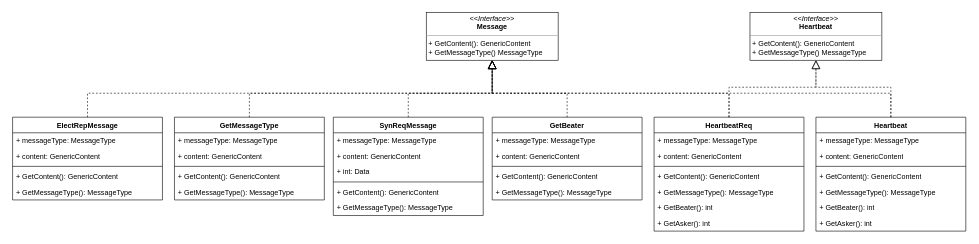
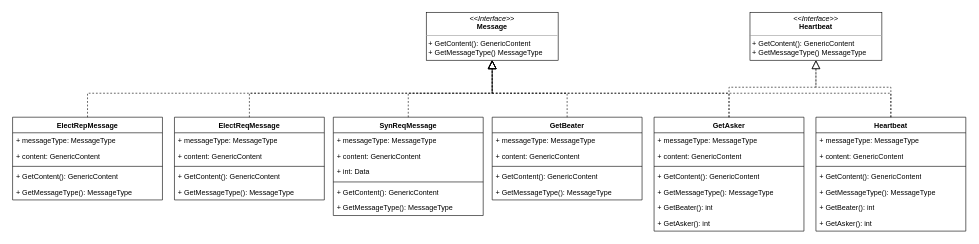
  <mxCell id="0" />
  <mxCell id="1" parent="0" />
  <mxCell id="2" value="&lt;p style=&quot;margin:0px;margin-top:4px;text-align:center;&quot;&gt;&lt;i&gt;&amp;lt;&amp;lt;Interface&amp;gt;&amp;gt;&lt;/i&gt;&lt;br&gt;&lt;b&gt;Message&lt;/b&gt;&lt;/p&gt;&lt;hr size=&quot;1&quot;&gt;&lt;p style=&quot;margin:0px;margin-left:4px;&quot;&gt;&lt;/p&gt;&lt;p style=&quot;margin:0px;margin-left:4px;&quot;&gt;+ GetContent(): GenericContent&lt;br&gt;+ GetMessageType() MessageType&lt;/p&gt;" style="verticalAlign=top;align=left;overflow=fill;fontSize=12;fontFamily=Helvetica;html=1;whiteSpace=wrap;" vertex="1" parent="1"><mxGeometry x="710" y="20" width="220" height="80" as="geometry" /></mxCell>
  <mxCell id="3" value="SynReqMessage" style="swimlane;fontStyle=1;align=center;verticalAlign=top;childLayout=stackLayout;horizontal=1;startSize=26;horizontalStack=0;resizeParent=1;resizeParentMax=0;resizeLast=0;collapsible=1;marginBottom=0;whiteSpace=wrap;html=1;" vertex="1" parent="1"><mxGeometry x="555" y="195" width="250" height="164" as="geometry" /></mxCell>
  <mxCell id="4" value="+ messageType: MessageType" style="text;strokeColor=none;fillColor=none;align=left;verticalAlign=top;spacingLeft=4;spacingRight=4;overflow=hidden;rotatable=0;points=[[0,0.5],[1,0.5]];portConstraint=eastwest;whiteSpace=wrap;html=1;" vertex="1" parent="3"><mxGeometry y="26" width="250" height="26" as="geometry" /></mxCell>
  <mxCell id="5" value="+ content: GenericContent" style="text;strokeColor=none;fillColor=none;align=left;verticalAlign=top;spacingLeft=4;spacingRight=4;overflow=hidden;rotatable=0;points=[[0,0.5],[1,0.5]];portConstraint=eastwest;whiteSpace=wrap;html=1;" vertex="1" parent="3"><mxGeometry y="52" width="250" height="26" as="geometry" /></mxCell>
  <mxCell id="6" value="+ int: Data" style="text;strokeColor=none;fillColor=none;align=left;verticalAlign=top;spacingLeft=4;spacingRight=4;overflow=hidden;rotatable=0;points=[[0,0.5],[1,0.5]];portConstraint=eastwest;whiteSpace=wrap;html=1;" vertex="1" parent="3"><mxGeometry y="78" width="250" height="26" as="geometry" /></mxCell>
  <mxCell id="7" value="" style="line;strokeWidth=1;fillColor=none;align=left;verticalAlign=middle;spacingTop=-1;spacingLeft=3;spacingRight=3;rotatable=0;labelPosition=right;points=[];portConstraint=eastwest;strokeColor=inherit;" vertex="1" parent="3"><mxGeometry y="104" width="250" height="8" as="geometry" /></mxCell>
  <mxCell id="8" value="+ GetContent(): GenericContent" style="text;strokeColor=none;fillColor=none;align=left;verticalAlign=top;spacingLeft=4;spacingRight=4;overflow=hidden;rotatable=0;points=[[0,0.5],[1,0.5]];portConstraint=eastwest;whiteSpace=wrap;html=1;" vertex="1" parent="3"><mxGeometry y="112" width="250" height="26" as="geometry" /></mxCell>
  <mxCell id="9" value="+ GetMessageType(): MessageType" style="text;strokeColor=none;fillColor=none;align=left;verticalAlign=top;spacingLeft=4;spacingRight=4;overflow=hidden;rotatable=0;points=[[0,0.5],[1,0.5]];portConstraint=eastwest;whiteSpace=wrap;html=1;" vertex="1" parent="3"><mxGeometry y="138" width="250" height="26" as="geometry" /></mxCell>
- <mxCell id="10" value="GetMessageType" style="swimlane;fontStyle=1;align=center;verticalAlign=top;childLayout=stackLayout;horizontal=1;startSize=26;horizontalStack=0;resizeParent=1;resizeParentMax=0;resizeLast=0;collapsible=1;marginBottom=0;whiteSpace=wrap;html=1;" vertex="1" parent="1"><mxGeometry x="290" y="195" width="250" height="138" as="geometry" /></mxCell>
+ <mxCell id="10" value="ElectReqMessage" style="swimlane;fontStyle=1;align=center;verticalAlign=top;childLayout=stackLayout;horizontal=1;startSize=26;horizontalStack=0;resizeParent=1;resizeParentMax=0;resizeLast=0;collapsible=1;marginBottom=0;whiteSpace=wrap;html=1;" vertex="1" parent="1"><mxGeometry x="290" y="195" width="250" height="138" as="geometry" /></mxCell>
  <mxCell id="11" value="+ messageType: MessageType" style="text;strokeColor=none;fillColor=none;align=left;verticalAlign=top;spacingLeft=4;spacingRight=4;overflow=hidden;rotatable=0;points=[[0,0.5],[1,0.5]];portConstraint=eastwest;whiteSpace=wrap;html=1;" vertex="1" parent="10"><mxGeometry y="26" width="250" height="26" as="geometry" /></mxCell>
  <mxCell id="12" value="+ content: GenericContent" style="text;strokeColor=none;fillColor=none;align=left;verticalAlign=top;spacingLeft=4;spacingRight=4;overflow=hidden;rotatable=0;points=[[0,0.5],[1,0.5]];portConstraint=eastwest;whiteSpace=wrap;html=1;" vertex="1" parent="10"><mxGeometry y="52" width="250" height="26" as="geometry" /></mxCell>
  <mxCell id="13" value="" style="line;strokeWidth=1;fillColor=none;align=left;verticalAlign=middle;spacingTop=-1;spacingLeft=3;spacingRight=3;rotatable=0;labelPosition=right;points=[];portConstraint=eastwest;strokeColor=inherit;" vertex="1" parent="10"><mxGeometry y="78" width="250" height="8" as="geometry" /></mxCell>
  <mxCell id="14" value="+ GetContent(): GenericContent" style="text;strokeColor=none;fillColor=none;align=left;verticalAlign=top;spacingLeft=4;spacingRight=4;overflow=hidden;rotatable=0;points=[[0,0.5],[1,0.5]];portConstraint=eastwest;whiteSpace=wrap;html=1;" vertex="1" parent="10"><mxGeometry y="86" width="250" height="26" as="geometry" /></mxCell>
  <mxCell id="15" value="+ GetMessageType(): MessageType" style="text;strokeColor=none;fillColor=none;align=left;verticalAlign=top;spacingLeft=4;spacingRight=4;overflow=hidden;rotatable=0;points=[[0,0.5],[1,0.5]];portConstraint=eastwest;whiteSpace=wrap;html=1;" vertex="1" parent="10"><mxGeometry y="112" width="250" height="26" as="geometry" /></mxCell>
  <mxCell id="16" value="ElectRepMessage" style="swimlane;fontStyle=1;align=center;verticalAlign=top;childLayout=stackLayout;horizontal=1;startSize=26;horizontalStack=0;resizeParent=1;resizeParentMax=0;resizeLast=0;collapsible=1;marginBottom=0;whiteSpace=wrap;html=1;" vertex="1" parent="1"><mxGeometry x="20" y="195" width="250" height="138" as="geometry" /></mxCell>
  <mxCell id="17" value="+ messageType: MessageType" style="text;strokeColor=none;fillColor=none;align=left;verticalAlign=top;spacingLeft=4;spacingRight=4;overflow=hidden;rotatable=0;points=[[0,0.5],[1,0.5]];portConstraint=eastwest;whiteSpace=wrap;html=1;" vertex="1" parent="16"><mxGeometry y="26" width="250" height="26" as="geometry" /></mxCell>
  <mxCell id="18" value="+ content: GenericContent" style="text;strokeColor=none;fillColor=none;align=left;verticalAlign=top;spacingLeft=4;spacingRight=4;overflow=hidden;rotatable=0;points=[[0,0.5],[1,0.5]];portConstraint=eastwest;whiteSpace=wrap;html=1;" vertex="1" parent="16"><mxGeometry y="52" width="250" height="26" as="geometry" /></mxCell>
  <mxCell id="19" value="" style="line;strokeWidth=1;fillColor=none;align=left;verticalAlign=middle;spacingTop=-1;spacingLeft=3;spacingRight=3;rotatable=0;labelPosition=right;points=[];portConstraint=eastwest;strokeColor=inherit;" vertex="1" parent="16"><mxGeometry y="78" width="250" height="8" as="geometry" /></mxCell>
  <mxCell id="20" value="+ GetContent(): GenericContent" style="text;strokeColor=none;fillColor=none;align=left;verticalAlign=top;spacingLeft=4;spacingRight=4;overflow=hidden;rotatable=0;points=[[0,0.5],[1,0.5]];portConstraint=eastwest;whiteSpace=wrap;html=1;" vertex="1" parent="16"><mxGeometry y="86" width="250" height="26" as="geometry" /></mxCell>
  <mxCell id="21" value="+ GetMessageType(): MessageType" style="text;strokeColor=none;fillColor=none;align=left;verticalAlign=top;spacingLeft=4;spacingRight=4;overflow=hidden;rotatable=0;points=[[0,0.5],[1,0.5]];portConstraint=eastwest;whiteSpace=wrap;html=1;" vertex="1" parent="16"><mxGeometry y="112" width="250" height="26" as="geometry" /></mxCell>
  <mxCell id="22" value="GetBeater" style="swimlane;fontStyle=1;align=center;verticalAlign=top;childLayout=stackLayout;horizontal=1;startSize=26;horizontalStack=0;resizeParent=1;resizeParentMax=0;resizeLast=0;collapsible=1;marginBottom=0;whiteSpace=wrap;html=1;" vertex="1" parent="1"><mxGeometry x="820" y="195" width="250" height="138" as="geometry" /></mxCell>
  <mxCell id="23" value="+ messageType: MessageType" style="text;strokeColor=none;fillColor=none;align=left;verticalAlign=top;spacingLeft=4;spacingRight=4;overflow=hidden;rotatable=0;points=[[0,0.5],[1,0.5]];portConstraint=eastwest;whiteSpace=wrap;html=1;" vertex="1" parent="22"><mxGeometry y="26" width="250" height="26" as="geometry" /></mxCell>
  <mxCell id="24" value="+ content: GenericContent" style="text;strokeColor=none;fillColor=none;align=left;verticalAlign=top;spacingLeft=4;spacingRight=4;overflow=hidden;rotatable=0;points=[[0,0.5],[1,0.5]];portConstraint=eastwest;whiteSpace=wrap;html=1;" vertex="1" parent="22"><mxGeometry y="52" width="250" height="26" as="geometry" /></mxCell>
  <mxCell id="25" value="" style="line;strokeWidth=1;fillColor=none;align=left;verticalAlign=middle;spacingTop=-1;spacingLeft=3;spacingRight=3;rotatable=0;labelPosition=right;points=[];portConstraint=eastwest;strokeColor=inherit;" vertex="1" parent="22"><mxGeometry y="78" width="250" height="8" as="geometry" /></mxCell>
  <mxCell id="26" value="+ GetContent(): GenericContent" style="text;strokeColor=none;fillColor=none;align=left;verticalAlign=top;spacingLeft=4;spacingRight=4;overflow=hidden;rotatable=0;points=[[0,0.5],[1,0.5]];portConstraint=eastwest;whiteSpace=wrap;html=1;" vertex="1" parent="22"><mxGeometry y="86" width="250" height="26" as="geometry" /></mxCell>
  <mxCell id="27" value="+ GetMessageType(): MessageType" style="text;strokeColor=none;fillColor=none;align=left;verticalAlign=top;spacingLeft=4;spacingRight=4;overflow=hidden;rotatable=0;points=[[0,0.5],[1,0.5]];portConstraint=eastwest;whiteSpace=wrap;html=1;" vertex="1" parent="22"><mxGeometry y="112" width="250" height="26" as="geometry" /></mxCell>
- <mxCell id="28" value="HeartbeatReq" style="swimlane;fontStyle=1;align=center;verticalAlign=top;childLayout=stackLayout;horizontal=1;startSize=26;horizontalStack=0;resizeParent=1;resizeParentMax=0;resizeLast=0;collapsible=1;marginBottom=0;whiteSpace=wrap;html=1;" vertex="1" parent="1"><mxGeometry x="1090" y="195" width="250" height="190" as="geometry" /></mxCell>
+ <mxCell id="28" value="GetAsker" style="swimlane;fontStyle=1;align=center;verticalAlign=top;childLayout=stackLayout;horizontal=1;startSize=26;horizontalStack=0;resizeParent=1;resizeParentMax=0;resizeLast=0;collapsible=1;marginBottom=0;whiteSpace=wrap;html=1;" vertex="1" parent="1"><mxGeometry x="1090" y="195" width="250" height="190" as="geometry" /></mxCell>
  <mxCell id="29" value="+ messageType: MessageType" style="text;strokeColor=none;fillColor=none;align=left;verticalAlign=top;spacingLeft=4;spacingRight=4;overflow=hidden;rotatable=0;points=[[0,0.5],[1,0.5]];portConstraint=eastwest;whiteSpace=wrap;html=1;" vertex="1" parent="28"><mxGeometry y="26" width="250" height="26" as="geometry" /></mxCell>
  <mxCell id="30" value="+ content: GenericContent" style="text;strokeColor=none;fillColor=none;align=left;verticalAlign=top;spacingLeft=4;spacingRight=4;overflow=hidden;rotatable=0;points=[[0,0.5],[1,0.5]];portConstraint=eastwest;whiteSpace=wrap;html=1;" vertex="1" parent="28"><mxGeometry y="52" width="250" height="26" as="geometry" /></mxCell>
  <mxCell id="31" value="" style="line;strokeWidth=1;fillColor=none;align=left;verticalAlign=middle;spacingTop=-1;spacingLeft=3;spacingRight=3;rotatable=0;labelPosition=right;points=[];portConstraint=eastwest;strokeColor=inherit;" vertex="1" parent="28"><mxGeometry y="78" width="250" height="8" as="geometry" /></mxCell>
  <mxCell id="32" value="+ GetContent(): GenericContent" style="text;strokeColor=none;fillColor=none;align=left;verticalAlign=top;spacingLeft=4;spacingRight=4;overflow=hidden;rotatable=0;points=[[0,0.5],[1,0.5]];portConstraint=eastwest;whiteSpace=wrap;html=1;" vertex="1" parent="28"><mxGeometry y="86" width="250" height="26" as="geometry" /></mxCell>
  <mxCell id="33" value="+ GetMessageType(): MessageType" style="text;strokeColor=none;fillColor=none;align=left;verticalAlign=top;spacingLeft=4;spacingRight=4;overflow=hidden;rotatable=0;points=[[0,0.5],[1,0.5]];portConstraint=eastwest;whiteSpace=wrap;html=1;" vertex="1" parent="28"><mxGeometry y="112" width="250" height="26" as="geometry" /></mxCell>
  <mxCell id="34" value="+ GetBeater(): int" style="text;strokeColor=none;fillColor=none;align=left;verticalAlign=top;spacingLeft=4;spacingRight=4;overflow=hidden;rotatable=0;points=[[0,0.5],[1,0.5]];portConstraint=eastwest;whiteSpace=wrap;html=1;" vertex="1" parent="28"><mxGeometry y="138" width="250" height="26" as="geometry" /></mxCell>
  <mxCell id="35" value="+ GetAsker(): int" style="text;strokeColor=none;fillColor=none;align=left;verticalAlign=top;spacingLeft=4;spacingRight=4;overflow=hidden;rotatable=0;points=[[0,0.5],[1,0.5]];portConstraint=eastwest;whiteSpace=wrap;html=1;" vertex="1" parent="28"><mxGeometry y="164" width="250" height="26" as="geometry" /></mxCell>
  <mxCell id="36" value="Heartbeat" style="swimlane;fontStyle=1;align=center;verticalAlign=top;childLayout=stackLayout;horizontal=1;startSize=26;horizontalStack=0;resizeParent=1;resizeParentMax=0;resizeLast=0;collapsible=1;marginBottom=0;whiteSpace=wrap;html=1;" vertex="1" parent="1"><mxGeometry x="1360" y="195" width="250" height="190" as="geometry" /></mxCell>
  <mxCell id="37" value="+ messageType: MessageType" style="text;strokeColor=none;fillColor=none;align=left;verticalAlign=top;spacingLeft=4;spacingRight=4;overflow=hidden;rotatable=0;points=[[0,0.5],[1,0.5]];portConstraint=eastwest;whiteSpace=wrap;html=1;" vertex="1" parent="36"><mxGeometry y="26" width="250" height="26" as="geometry" /></mxCell>
  <mxCell id="38" value="+ content: GenericContent" style="text;strokeColor=none;fillColor=none;align=left;verticalAlign=top;spacingLeft=4;spacingRight=4;overflow=hidden;rotatable=0;points=[[0,0.5],[1,0.5]];portConstraint=eastwest;whiteSpace=wrap;html=1;" vertex="1" parent="36"><mxGeometry y="52" width="250" height="26" as="geometry" /></mxCell>
  <mxCell id="39" value="" style="line;strokeWidth=1;fillColor=none;align=left;verticalAlign=middle;spacingTop=-1;spacingLeft=3;spacingRight=3;rotatable=0;labelPosition=right;points=[];portConstraint=eastwest;strokeColor=inherit;" vertex="1" parent="36"><mxGeometry y="78" width="250" height="8" as="geometry" /></mxCell>
  <mxCell id="40" value="+ GetContent(): GenericContent" style="text;strokeColor=none;fillColor=none;align=left;verticalAlign=top;spacingLeft=4;spacingRight=4;overflow=hidden;rotatable=0;points=[[0,0.5],[1,0.5]];portConstraint=eastwest;whiteSpace=wrap;html=1;" vertex="1" parent="36"><mxGeometry y="86" width="250" height="26" as="geometry" /></mxCell>
  <mxCell id="41" value="+ GetMessageType(): MessageType" style="text;strokeColor=none;fillColor=none;align=left;verticalAlign=top;spacingLeft=4;spacingRight=4;overflow=hidden;rotatable=0;points=[[0,0.5],[1,0.5]];portConstraint=eastwest;whiteSpace=wrap;html=1;" vertex="1" parent="36"><mxGeometry y="112" width="250" height="26" as="geometry" /></mxCell>
  <mxCell id="42" value="+ GetBeater(): int" style="text;strokeColor=none;fillColor=none;align=left;verticalAlign=top;spacingLeft=4;spacingRight=4;overflow=hidden;rotatable=0;points=[[0,0.5],[1,0.5]];portConstraint=eastwest;whiteSpace=wrap;html=1;" vertex="1" parent="36"><mxGeometry y="138" width="250" height="26" as="geometry" /></mxCell>
  <mxCell id="43" value="+ GetAsker(): int" style="text;strokeColor=none;fillColor=none;align=left;verticalAlign=top;spacingLeft=4;spacingRight=4;overflow=hidden;rotatable=0;points=[[0,0.5],[1,0.5]];portConstraint=eastwest;whiteSpace=wrap;html=1;" vertex="1" parent="36"><mxGeometry y="164" width="250" height="26" as="geometry" /></mxCell>
  <mxCell id="44" value="&lt;p style=&quot;margin:0px;margin-top:4px;text-align:center;&quot;&gt;&lt;i&gt;&amp;lt;&amp;lt;Interface&amp;gt;&amp;gt;&lt;/i&gt;&lt;br&gt;&lt;b&gt;Heartbeat&lt;/b&gt;&lt;/p&gt;&lt;hr size=&quot;1&quot;&gt;&lt;p style=&quot;margin:0px;margin-left:4px;&quot;&gt;&lt;/p&gt;&lt;p style=&quot;margin:0px;margin-left:4px;&quot;&gt;+ GetContent(): GenericContent&lt;br&gt;+ GetMessageType() MessageType&lt;/p&gt;" style="verticalAlign=top;align=left;overflow=fill;fontSize=12;fontFamily=Helvetica;html=1;whiteSpace=wrap;" vertex="1" parent="1"><mxGeometry x="1250" y="20" width="220" height="80" as="geometry" /></mxCell>
  <mxCell id="45" value="" style="endArrow=block;dashed=1;endFill=0;endSize=12;html=1;rounded=0;entryX=0.5;entryY=1;entryDx=0;entryDy=0;exitX=0.5;exitY=0;exitDx=0;exitDy=0;" edge="1" parent="1" source="16" target="2"><mxGeometry width="160" relative="1" as="geometry"><mxPoint x="790" y="235" as="sourcePoint" /><mxPoint x="950" y="235" as="targetPoint" /><Array as="points"><mxPoint x="145" y="155" /><mxPoint x="820" y="155" /></Array></mxGeometry></mxCell>
  <mxCell id="46" value="" style="endArrow=block;dashed=1;endFill=0;endSize=12;html=1;rounded=0;exitX=0.5;exitY=0;exitDx=0;exitDy=0;entryX=0.5;entryY=1;entryDx=0;entryDy=0;" edge="1" parent="1" source="10" target="2"><mxGeometry width="160" relative="1" as="geometry"><mxPoint x="155" y="205" as="sourcePoint" /><mxPoint x="820" y="105" as="targetPoint" /><Array as="points"><mxPoint x="415" y="155" /><mxPoint x="820" y="155" /></Array></mxGeometry></mxCell>
  <mxCell id="47" value="" style="endArrow=block;dashed=1;endFill=0;endSize=12;html=1;rounded=0;exitX=0.5;exitY=0;exitDx=0;exitDy=0;entryX=0.5;entryY=1;entryDx=0;entryDy=0;" edge="1" parent="1" source="3" target="2"><mxGeometry width="160" relative="1" as="geometry"><mxPoint x="165" y="215" as="sourcePoint" /><mxPoint x="840" y="105" as="targetPoint" /><Array as="points"><mxPoint x="680" y="155" /><mxPoint x="820" y="155" /></Array></mxGeometry></mxCell>
  <mxCell id="48" value="" style="endArrow=block;dashed=1;endFill=0;endSize=12;html=1;rounded=0;exitX=0.5;exitY=0;exitDx=0;exitDy=0;entryX=0.5;entryY=1;entryDx=0;entryDy=0;" edge="1" parent="1" source="22" target="2"><mxGeometry width="160" relative="1" as="geometry"><mxPoint x="175" y="225" as="sourcePoint" /><mxPoint x="820" y="105" as="targetPoint" /><Array as="points"><mxPoint x="945" y="155" /><mxPoint x="820" y="155" /></Array></mxGeometry></mxCell>
  <mxCell id="49" value="" style="endArrow=block;dashed=1;endFill=0;endSize=12;html=1;rounded=0;entryX=0.5;entryY=1;entryDx=0;entryDy=0;exitX=0.5;exitY=0;exitDx=0;exitDy=0;" edge="1" parent="1" source="28" target="2"><mxGeometry width="160" relative="1" as="geometry"><mxPoint x="1240" y="185" as="sourcePoint" /><mxPoint x="830" y="115" as="targetPoint" /><Array as="points"><mxPoint x="1215" y="155" /><mxPoint x="820" y="155" /></Array></mxGeometry></mxCell>
  <mxCell id="50" value="" style="endArrow=block;dashed=1;endFill=0;endSize=12;html=1;rounded=0;entryX=0.5;entryY=1;entryDx=0;entryDy=0;exitX=0.5;exitY=0;exitDx=0;exitDy=0;" edge="1" parent="1" source="36" target="2"><mxGeometry width="160" relative="1" as="geometry"><mxPoint x="1225" y="205" as="sourcePoint" /><mxPoint x="830" y="110" as="targetPoint" /><Array as="points"><mxPoint x="1485" y="155" /><mxPoint x="820" y="155" /></Array></mxGeometry></mxCell>
  <mxCell id="51" value="" style="endArrow=block;dashed=1;endFill=0;endSize=12;html=1;rounded=0;entryX=0.5;entryY=1;entryDx=0;entryDy=0;exitX=0.5;exitY=0;exitDx=0;exitDy=0;" edge="1" parent="1" source="28" target="44"><mxGeometry width="160" relative="1" as="geometry"><mxPoint x="1735" y="210" as="sourcePoint" /><mxPoint x="1070" y="115" as="targetPoint" /><Array as="points"><mxPoint x="1215" y="145" /><mxPoint x="1360" y="145" /></Array></mxGeometry></mxCell>
  <mxCell id="52" value="" style="endArrow=block;dashed=1;endFill=0;endSize=12;html=1;rounded=0;entryX=0.5;entryY=1;entryDx=0;entryDy=0;exitX=0.5;exitY=0;exitDx=0;exitDy=0;" edge="1" parent="1" source="36" target="44"><mxGeometry width="160" relative="1" as="geometry"><mxPoint x="1225" y="205" as="sourcePoint" /><mxPoint x="1370" y="110" as="targetPoint" /><Array as="points"><mxPoint x="1485" y="145" /><mxPoint x="1360" y="145" /></Array></mxGeometry></mxCell>
